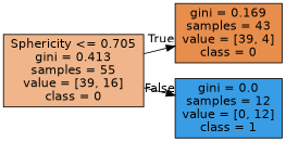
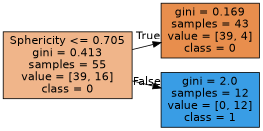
  digraph {
    rankdir=LR
    node [color=black fontname=helvetica shape=box style=filled]
    edge [fontname=helvetica labeldistance=2.5]
    n1 [fillcolor="#f0b58a" label="Sphericity <= 0.705\ngini = 0.413\nsamples = 55\nvalue = [39, 16]\nclass = 0"]
    n2 [fillcolor="#e88e4d" label="gini = 0.169\nsamples = 43\nvalue = [39, 4]\nclass = 0"]
-   n3 [fillcolor="#399de5" label="gini = 0.0\nsamples = 12\nvalue = [0, 12]\nclass = 1"]
+   n3 [fillcolor="#399de5" label="gini = 2.0\nsamples = 12\nvalue = [0, 12]\nclass = 1"]
    n1 -> n2 [headlabel=True labelangle=45]
    n1 -> n3 [headlabel=False labelangle=-45]
  }
